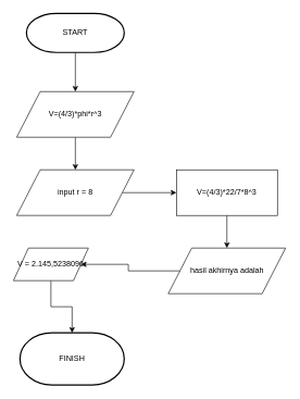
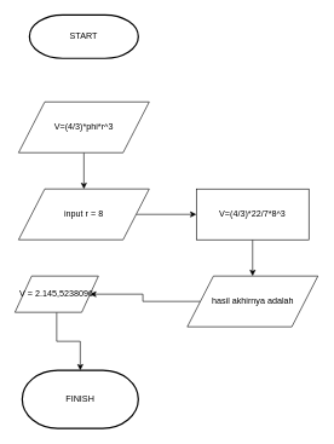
  <mxCell id="0" />
  <mxCell id="1" parent="0" />
- <mxCell id="2" value="" style="edgeStyle=orthogonalEdgeStyle;rounded=0;orthogonalLoop=1;jettySize=auto;html=1;" edge="1" parent="1" source="3" target="5"><mxGeometry relative="1" as="geometry" /></mxCell>
  <mxCell id="3" value="START" style="strokeWidth=2;html=1;shape=mxgraph.flowchart.terminator;whiteSpace=wrap;" vertex="1" parent="1"><mxGeometry x="40" y="20" width="150" height="60" as="geometry" /></mxCell>
  <mxCell id="4" value="" style="edgeStyle=orthogonalEdgeStyle;rounded=0;orthogonalLoop=1;jettySize=auto;html=1;" edge="1" parent="1" source="5" target="7"><mxGeometry relative="1" as="geometry" /></mxCell>
  <mxCell id="5" value="V=(4/3)*phi*r^3" style="shape=parallelogram;perimeter=parallelogramPerimeter;whiteSpace=wrap;html=1;dashed=0;" vertex="1" parent="1"><mxGeometry x="25" y="140" width="180" height="70" as="geometry" /></mxCell>
  <mxCell id="6" value="" style="edgeStyle=orthogonalEdgeStyle;rounded=0;orthogonalLoop=1;jettySize=auto;html=1;" edge="1" parent="1" source="7" target="9"><mxGeometry relative="1" as="geometry" /></mxCell>
  <mxCell id="7" value="input r = 8" style="shape=parallelogram;perimeter=parallelogramPerimeter;whiteSpace=wrap;html=1;dashed=0;" vertex="1" parent="1"><mxGeometry x="25" y="260" width="180" height="70" as="geometry" /></mxCell>
  <mxCell id="8" value="" style="edgeStyle=orthogonalEdgeStyle;rounded=0;orthogonalLoop=1;jettySize=auto;html=1;" edge="1" parent="1" source="9" target="11"><mxGeometry relative="1" as="geometry" /></mxCell>
  <mxCell id="9" value="V=(4/3)*22/7*8^3" style="html=1;dashed=0;whiteSpace=wrap;" vertex="1" parent="1"><mxGeometry x="270" y="260" width="155" height="70" as="geometry" /></mxCell>
  <mxCell id="10" value="" style="edgeStyle=orthogonalEdgeStyle;rounded=0;orthogonalLoop=1;jettySize=auto;html=1;" edge="1" parent="1" source="11" target="13"><mxGeometry relative="1" as="geometry" /></mxCell>
  <mxCell id="11" value="hasil akhirnya adalah" style="shape=parallelogram;perimeter=parallelogramPerimeter;whiteSpace=wrap;html=1;dashed=0;" vertex="1" parent="1"><mxGeometry x="257.5" y="380" width="180" height="70" as="geometry" /></mxCell>
  <mxCell id="12" value="" style="edgeStyle=orthogonalEdgeStyle;rounded=0;orthogonalLoop=1;jettySize=auto;html=1;" edge="1" parent="1" source="13" target="14"><mxGeometry relative="1" as="geometry" /></mxCell>
  <mxCell id="13" value="V = 2.145,5238096" style="shape=parallelogram;perimeter=parallelogramPerimeter;whiteSpace=wrap;html=1;dashed=0;" vertex="1" parent="1"><mxGeometry x="20" y="380" width="115" height="50" as="geometry" /></mxCell>
  <mxCell id="14" value="FINISH" style="strokeWidth=2;html=1;shape=mxgraph.flowchart.terminator;whiteSpace=wrap;" vertex="1" parent="1"><mxGeometry x="30" y="510" width="160" height="80" as="geometry" /></mxCell>
